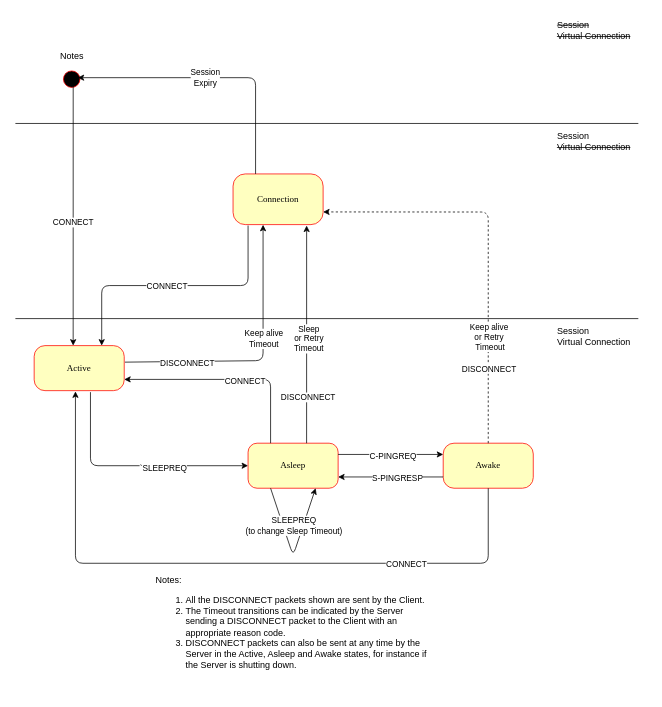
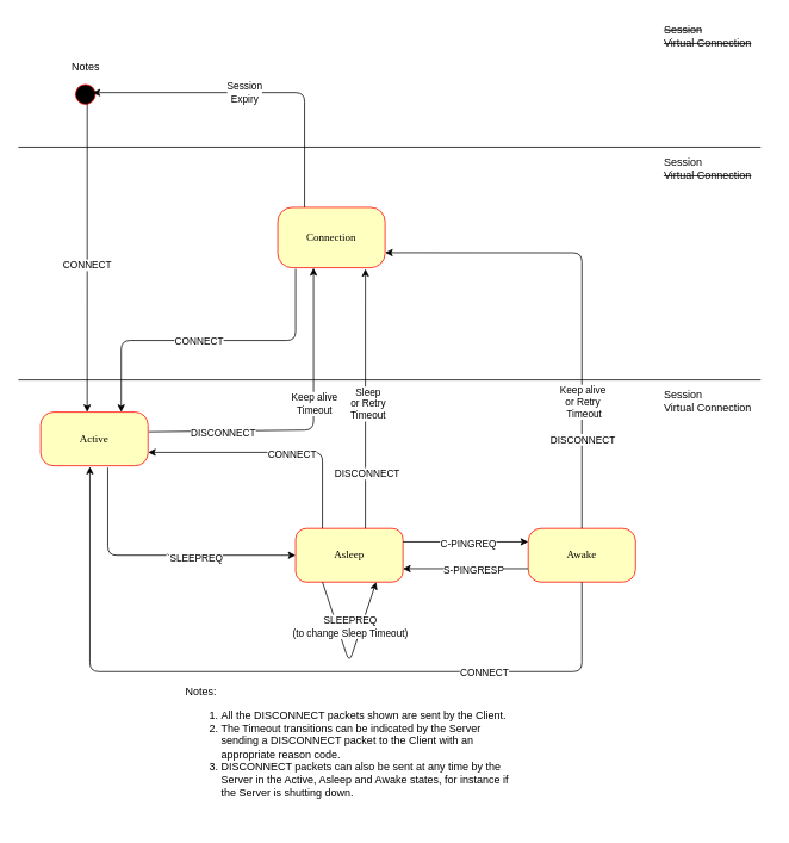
  <mxCell id="0" />
  <mxCell id="1" parent="0" />
  <mxCell id="2" value="" style="ellipse;html=1;shape=startState;fillColor=#000000;strokeColor=#ff0000;rounded=1;shadow=0;comic=0;labelBackgroundColor=none;fontFamily=Verdana;fontSize=12;fontColor=#000000;align=center;direction=south;" vertex="1" parent="1"><mxGeometry x="80" y="90" width="30" height="30" as="geometry" /></mxCell>
  <mxCell id="3" value="Active" style="rounded=1;whiteSpace=wrap;html=1;arcSize=24;fillColor=#ffffc0;strokeColor=#ff0000;shadow=0;comic=0;labelBackgroundColor=none;fontFamily=Verdana;fontSize=12;fontColor=#000000;align=center;" vertex="1" parent="1"><mxGeometry x="45" y="460" width="120" height="60" as="geometry" /></mxCell>
  <mxCell id="4" value="Connection" style="rounded=1;whiteSpace=wrap;html=1;arcSize=24;fillColor=#ffffc0;strokeColor=#ff0000;shadow=0;comic=0;labelBackgroundColor=none;fontFamily=Verdana;fontSize=12;fontColor=#000000;align=center;" vertex="1" parent="1"><mxGeometry x="310" y="231.25" width="120" height="67.5" as="geometry" /></mxCell>
  <mxCell id="5" value="Awake" style="rounded=1;whiteSpace=wrap;html=1;arcSize=24;fillColor=#ffffc0;strokeColor=#ff0000;shadow=0;comic=0;labelBackgroundColor=none;fontFamily=Verdana;fontSize=12;fontColor=#000000;align=center;" vertex="1" parent="1"><mxGeometry x="590" y="590" width="120" height="60" as="geometry" /></mxCell>
  <mxCell id="6" style="endArrow=classic;html=1;rounded=1;entryX=0.433;entryY=0;entryDx=0;entryDy=0;entryPerimeter=0;" edge="1" parent="1" target="3"><mxGeometry relative="1" as="geometry"><mxPoint x="97" y="110" as="sourcePoint" /><mxPoint x="95" y="457" as="targetPoint" /></mxGeometry></mxCell>
  <mxCell id="7" value="CONNECT" style="edgeLabel;html=1;align=center;verticalAlign=middle;resizable=0;points=[];" connectable="0" vertex="1" parent="6"><mxGeometry x="0.065" relative="1" as="geometry"><mxPoint as="offset" /></mxGeometry></mxCell>
  <mxCell id="8" style="endArrow=classic;html=1;rounded=1;entryX=0.433;entryY=0.233;entryDx=0;entryDy=0;exitX=0.25;exitY=0;exitDx=0;exitDy=0;entryPerimeter=0;" edge="1" parent="1" source="4" target="2"><mxGeometry relative="1" as="geometry"><mxPoint x="370" y="224.63" as="sourcePoint" /><mxPoint x="120" y="103.38" as="targetPoint" /><Array as="points"><mxPoint x="340" y="103" /></Array></mxGeometry></mxCell>
  <mxCell id="9" value="&lt;div&gt;Session&lt;/div&gt;&lt;div&gt;Expiry&lt;/div&gt;" style="edgeLabel;html=1;align=center;verticalAlign=middle;resizable=0;points=[];" connectable="0" vertex="1" parent="8"><mxGeometry x="0.065" relative="1" as="geometry"><mxPoint x="-2" as="offset" /></mxGeometry></mxCell>
  <mxCell id="10" value="Asleep" style="rounded=1;whiteSpace=wrap;html=1;arcSize=20;fillColor=#ffffc0;strokeColor=#ff0000;shadow=0;comic=0;labelBackgroundColor=none;fontFamily=Verdana;fontSize=12;fontColor=#000000;align=center;" vertex="1" parent="1"><mxGeometry x="330" y="590" width="120" height="60" as="geometry" /></mxCell>
  <mxCell id="11" style="endArrow=classic;html=1;rounded=1;entryX=0.75;entryY=0;entryDx=0;entryDy=0;" edge="1" parent="1" target="3"><mxGeometry relative="1" as="geometry"><mxPoint x="330" y="300" as="sourcePoint" /><mxPoint x="115" y="470" as="targetPoint" /><Array as="points"><mxPoint x="330" y="380" /><mxPoint x="135" y="380" /></Array></mxGeometry></mxCell>
  <mxCell id="12" value="CONNECT" style="edgeLabel;html=1;align=center;verticalAlign=middle;resizable=0;points=[];" connectable="0" vertex="1" parent="11"><mxGeometry x="0.065" relative="1" as="geometry"><mxPoint as="offset" /></mxGeometry></mxCell>
  <mxCell id="13" style="endArrow=classic;html=1;rounded=1;entryX=1;entryY=0.75;entryDx=0;entryDy=0;exitX=1.008;exitY=0.367;exitDx=0;exitDy=0;exitPerimeter=0;" edge="1" parent="1" source="3"><mxGeometry relative="1" as="geometry"><mxPoint x="170" y="480" as="sourcePoint" /><mxPoint x="350" y="299" as="targetPoint" /><Array as="points"><mxPoint x="350" y="480" /><mxPoint x="350" y="299" /></Array></mxGeometry></mxCell>
  <mxCell id="14" value="&lt;div&gt;Keep alive&lt;/div&gt;&lt;div&gt;Timeout&lt;br&gt;&lt;/div&gt;" style="edgeLabel;html=1;align=center;verticalAlign=middle;resizable=0;points=[];" connectable="0" vertex="1" parent="13"><mxGeometry x="0.065" relative="1" as="geometry"><mxPoint y="-20" as="offset" /></mxGeometry></mxCell>
  <mxCell id="15" value="DISCONNECT" style="edgeLabel;html=1;align=center;verticalAlign=middle;resizable=0;points=[];" connectable="0" vertex="1" parent="13"><mxGeometry x="-0.546" y="-1" relative="1" as="geometry"><mxPoint as="offset" /></mxGeometry></mxCell>
  <mxCell id="16" value="" style="line;strokeWidth=1;fillColor=none;align=left;verticalAlign=middle;spacingTop=-1;spacingLeft=3;spacingRight=3;rotatable=0;labelPosition=right;points=[];portConstraint=eastwest;strokeColor=inherit;" vertex="1" parent="1"><mxGeometry x="20" y="420" width="830" height="8" as="geometry" /></mxCell>
  <mxCell id="17" value="" style="line;strokeWidth=1;fillColor=none;align=left;verticalAlign=middle;spacingTop=-1;spacingLeft=3;spacingRight=3;rotatable=0;labelPosition=right;points=[];portConstraint=eastwest;strokeColor=inherit;" vertex="1" parent="1"><mxGeometry x="20" y="160" width="830" height="8" as="geometry" /></mxCell>
  <mxCell id="18" value="" style="endArrow=classic;html=1;rounded=0;exitX=1;exitY=0.25;exitDx=0;exitDy=0;entryX=0;entryY=0.25;entryDx=0;entryDy=0;" edge="1" parent="1" source="10" target="5"><mxGeometry width="50" height="50" relative="1" as="geometry"><mxPoint x="446" y="605" as="sourcePoint" /><mxPoint x="620" y="605" as="targetPoint" /></mxGeometry></mxCell>
  <mxCell id="19" value="C-PINGREQ" style="edgeLabel;html=1;align=center;verticalAlign=middle;resizable=0;points=[];" connectable="0" vertex="1" parent="18"><mxGeometry x="-0.2" y="-1" relative="1" as="geometry"><mxPoint x="16" as="offset" /></mxGeometry></mxCell>
  <mxCell id="20" value="" style="endArrow=classic;html=1;rounded=0;exitX=0;exitY=0.75;exitDx=0;exitDy=0;entryX=1;entryY=0.75;entryDx=0;entryDy=0;" edge="1" parent="1" source="5" target="10"><mxGeometry width="50" height="50" relative="1" as="geometry"><mxPoint x="380" y="560" as="sourcePoint" /><mxPoint x="430" y="510" as="targetPoint" /></mxGeometry></mxCell>
  <mxCell id="21" value="S-PINGRESP" style="edgeLabel;html=1;align=center;verticalAlign=middle;resizable=0;points=[];" connectable="0" vertex="1" parent="20"><mxGeometry x="0.217" y="1" relative="1" as="geometry"><mxPoint x="23" as="offset" /></mxGeometry></mxCell>
- <mxCell id="22" value="" style="endArrow=classic;html=1;rounded=1;entryX=1;entryY=0.75;entryDx=0;entryDy=0;exitX=0.5;exitY=0;exitDx=0;exitDy=0;dashed=1;" edge="1" parent="1" source="5" target="4"><mxGeometry width="50" height="50" relative="1" as="geometry"><mxPoint x="380" y="560" as="sourcePoint" /><mxPoint x="430" y="510" as="targetPoint" /><Array as="points"><mxPoint x="650" y="282" /></Array></mxGeometry></mxCell>
+ <mxCell id="22" value="" style="endArrow=classic;html=1;rounded=1;entryX=1;entryY=0.75;entryDx=0;entryDy=0;exitX=0.5;exitY=0;exitDx=0;exitDy=0;" edge="1" parent="1" source="5" target="4"><mxGeometry width="50" height="50" relative="1" as="geometry"><mxPoint x="380" y="560" as="sourcePoint" /><mxPoint x="430" y="510" as="targetPoint" /><Array as="points"><mxPoint x="650" y="282" /></Array></mxGeometry></mxCell>
  <mxCell id="23" value="&lt;div&gt;Keep alive&lt;/div&gt;&lt;div&gt;or Retry&lt;/div&gt;&lt;div&gt;&amp;nbsp;Timeout&lt;br&gt;&lt;/div&gt;" style="edgeLabel;html=1;align=center;verticalAlign=middle;resizable=0;points=[];" connectable="0" vertex="1" parent="22"><mxGeometry x="-0.621" y="-4" relative="1" as="geometry"><mxPoint x="-4" y="-42" as="offset" /></mxGeometry></mxCell>
  <mxCell id="24" value="DISCONNECT" style="edgeLabel;html=1;align=center;verticalAlign=middle;resizable=0;points=[];" connectable="0" vertex="1" parent="22"><mxGeometry x="-0.705" y="-2" relative="1" as="geometry"><mxPoint x="-2" y="-22" as="offset" /></mxGeometry></mxCell>
  <mxCell id="25" value="" style="endArrow=classic;html=1;rounded=1;exitX=0.625;exitY=1.033;exitDx=0;exitDy=0;exitPerimeter=0;entryX=0;entryY=0.5;entryDx=0;entryDy=0;" edge="1" parent="1"><mxGeometry width="50" height="50" relative="1" as="geometry"><mxPoint x="120" y="521.98" as="sourcePoint" /><mxPoint x="330" y="620" as="targetPoint" /><Array as="points"><mxPoint x="120" y="620" /></Array></mxGeometry></mxCell>
  <mxCell id="26" value="`SLEEPREQ" style="edgeLabel;html=1;align=center;verticalAlign=middle;resizable=0;points=[];" connectable="0" vertex="1" parent="25"><mxGeometry x="0.263" y="-3" relative="1" as="geometry"><mxPoint as="offset" /></mxGeometry></mxCell>
  <mxCell id="27" value="&lt;div align=&quot;left&quot;&gt;Session&lt;/div&gt;&lt;div align=&quot;left&quot;&gt;&lt;strike&gt;Virtual Connection&lt;/strike&gt;&lt;br&gt;&lt;/div&gt;" style="text;html=1;align=left;verticalAlign=middle;resizable=0;points=[];autosize=1;strokeColor=none;fillColor=none;" vertex="1" parent="1"><mxGeometry x="740" y="168" width="120" height="40" as="geometry" /></mxCell>
  <mxCell id="28" value="&lt;div align=&quot;left&quot;&gt;Session&lt;/div&gt;&lt;div align=&quot;left&quot;&gt;Virtual Connection&lt;br&gt;&lt;/div&gt;" style="text;html=1;align=left;verticalAlign=middle;resizable=0;points=[];autosize=1;strokeColor=none;fillColor=none;" vertex="1" parent="1"><mxGeometry x="740" y="428" width="120" height="40" as="geometry" /></mxCell>
  <mxCell id="29" value="&lt;div align=&quot;left&quot;&gt;&lt;strike&gt;Session&lt;/strike&gt;&lt;/div&gt;&lt;div align=&quot;left&quot;&gt;&lt;strike&gt;Virtual Connection&lt;br&gt;&lt;/strike&gt;&lt;/div&gt;" style="text;html=1;align=left;verticalAlign=middle;resizable=0;points=[];autosize=1;strokeColor=none;fillColor=none;" vertex="1" parent="1"><mxGeometry x="740" y="20" width="120" height="40" as="geometry" /></mxCell>
  <mxCell id="30" value="" style="endArrow=classic;html=1;rounded=0;entryX=0.817;entryY=1.019;entryDx=0;entryDy=0;entryPerimeter=0;" edge="1" parent="1"><mxGeometry width="50" height="50" relative="1" as="geometry"><mxPoint x="408" y="590" as="sourcePoint" /><mxPoint x="408.04" y="300.033" as="targetPoint" /></mxGeometry></mxCell>
  <mxCell id="31" value="&lt;div&gt;Sleep&lt;/div&gt;&lt;div&gt;or Retry&lt;/div&gt;&lt;div&gt;Timeout&lt;br&gt;&lt;/div&gt;" style="edgeLabel;html=1;align=center;verticalAlign=middle;resizable=0;points=[];" connectable="0" vertex="1" parent="30"><mxGeometry x="0.028" y="-2" relative="1" as="geometry"><mxPoint y="9" as="offset" /></mxGeometry></mxCell>
  <mxCell id="32" value="DISCONNECT" style="edgeLabel;html=1;align=center;verticalAlign=middle;resizable=0;points=[];" connectable="0" vertex="1" parent="30"><mxGeometry x="-0.572" y="-1" relative="1" as="geometry"><mxPoint as="offset" /></mxGeometry></mxCell>
  <mxCell id="33" value="" style="endArrow=classic;html=1;rounded=1;entryX=0.75;entryY=1;entryDx=0;entryDy=0;exitX=0.25;exitY=1;exitDx=0;exitDy=0;" edge="1" parent="1" source="10" target="10"><mxGeometry width="50" height="50" relative="1" as="geometry"><mxPoint x="380" y="560" as="sourcePoint" /><mxPoint x="430" y="510" as="targetPoint" /><Array as="points"><mxPoint x="390" y="740" /></Array></mxGeometry></mxCell>
  <mxCell id="34" value="&lt;div&gt;SLEEPREQ&lt;/div&gt;&lt;div&gt;(to change Sleep Timeout)&lt;br&gt;&lt;/div&gt;" style="edgeLabel;html=1;align=center;verticalAlign=middle;resizable=0;points=[];" connectable="0" vertex="1" parent="33"><mxGeometry x="0.197" y="1" relative="1" as="geometry"><mxPoint x="-5" y="-22" as="offset" /></mxGeometry></mxCell>
  <mxCell id="35" value="&lt;div&gt;Notes&lt;br&gt;&lt;/div&gt;" style="text;html=1;align=center;verticalAlign=middle;resizable=0;points=[];autosize=1;strokeColor=none;fillColor=none;" vertex="1" parent="1"><mxGeometry x="70" y="60" width="50" height="30" as="geometry" /></mxCell>
  <mxCell id="36" value="" style="endArrow=classic;html=1;rounded=1;entryX=1;entryY=0.75;entryDx=0;entryDy=0;exitX=0.25;exitY=0;exitDx=0;exitDy=0;" edge="1" parent="1" source="10" target="3"><mxGeometry width="50" height="50" relative="1" as="geometry"><mxPoint x="490" y="440" as="sourcePoint" /><mxPoint x="170" y="510" as="targetPoint" /><Array as="points"><mxPoint x="360" y="505" /></Array></mxGeometry></mxCell>
  <mxCell id="37" value="CONNECT" style="edgeLabel;html=1;align=center;verticalAlign=middle;resizable=0;points=[];" connectable="0" vertex="1" parent="36"><mxGeometry x="-0.143" y="2" relative="1" as="geometry"><mxPoint as="offset" /></mxGeometry></mxCell>
  <mxCell id="38" value="&lt;div&gt;Notes:&lt;/div&gt;&lt;ol&gt;&lt;li&gt;All the DISCONNECT packets shown are sent by the Client.&lt;/li&gt;&lt;li&gt;The Timeout transitions can be indicated by the Server sending a DISCONNECT packet to the Client with an appropriate reason code.&lt;/li&gt;&lt;li&gt;DISCONNECT packets can also be sent at any time by the Server in the Active, Asleep and Awake states, for instance if the Server is shutting down.&lt;/li&gt;&lt;/ol&gt;" style="text;html=1;align=left;verticalAlign=middle;whiteSpace=wrap;rounded=0;" vertex="1" parent="1"><mxGeometry x="205" y="750" width="370" height="170" as="geometry" /></mxCell>
  <mxCell id="39" value="" style="endArrow=classic;html=1;rounded=1;exitX=0.5;exitY=1;exitDx=0;exitDy=0;" edge="1" parent="1" source="5"><mxGeometry width="50" height="50" relative="1" as="geometry"><mxPoint x="660" y="600" as="sourcePoint" /><mxPoint x="100" y="521" as="targetPoint" /><Array as="points"><mxPoint x="650" y="750" /><mxPoint x="100" y="750" /></Array></mxGeometry></mxCell>
  <mxCell id="40" value="CONNECT" style="edgeLabel;html=1;align=center;verticalAlign=middle;resizable=0;points=[];" connectable="0" vertex="1" parent="39"><mxGeometry x="-0.705" y="-2" relative="1" as="geometry"><mxPoint x="-80" y="2" as="offset" /></mxGeometry></mxCell>
